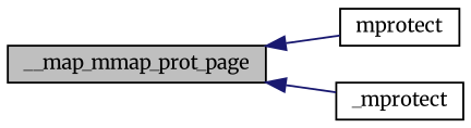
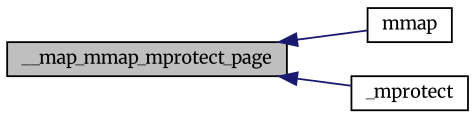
  digraph {
    fontname=Merriweather
    rankdir=LR
    node [color=black fillcolor=white fontname=Merriweather fontsize=10 shape=record style=filled]
    edge [color=midnightblue dir=back fontname=Merriweather fontsize=10 labelfontname=Helvetica labelfontsize=10 style=solid]
-   n1 [fillcolor=grey75 fontcolor=black height=0.2 label=__map_mmap_prot_page width=0.4]
-   n2 [height=0.2 label=mprotect width=0.4]
+   n1 [fillcolor=grey75 fontcolor=black height=0.2 label=__map_mmap_mprotect_page width=0.4]
+   n2 [height=0.2 label=mmap width=0.4]
    n3 [height=0.2 label=_mprotect width=0.4]
    n1 -> n2
    n1 -> n3
  }
